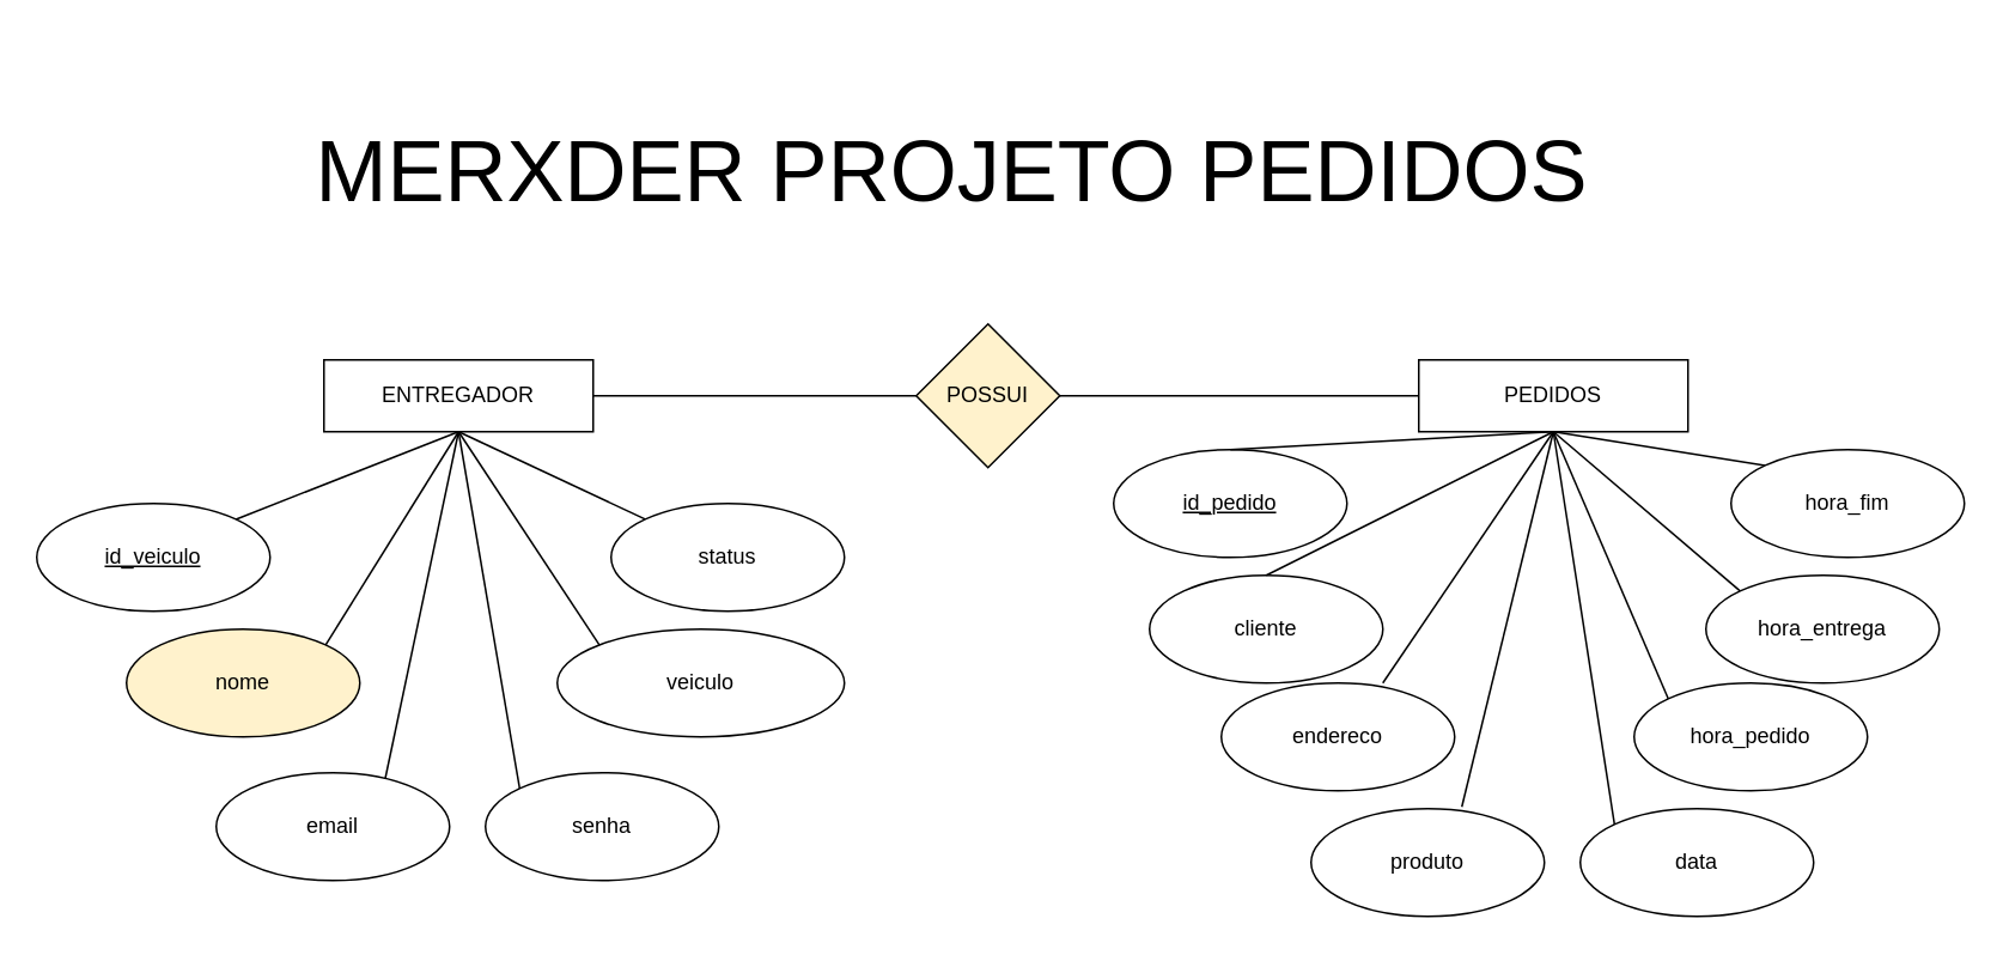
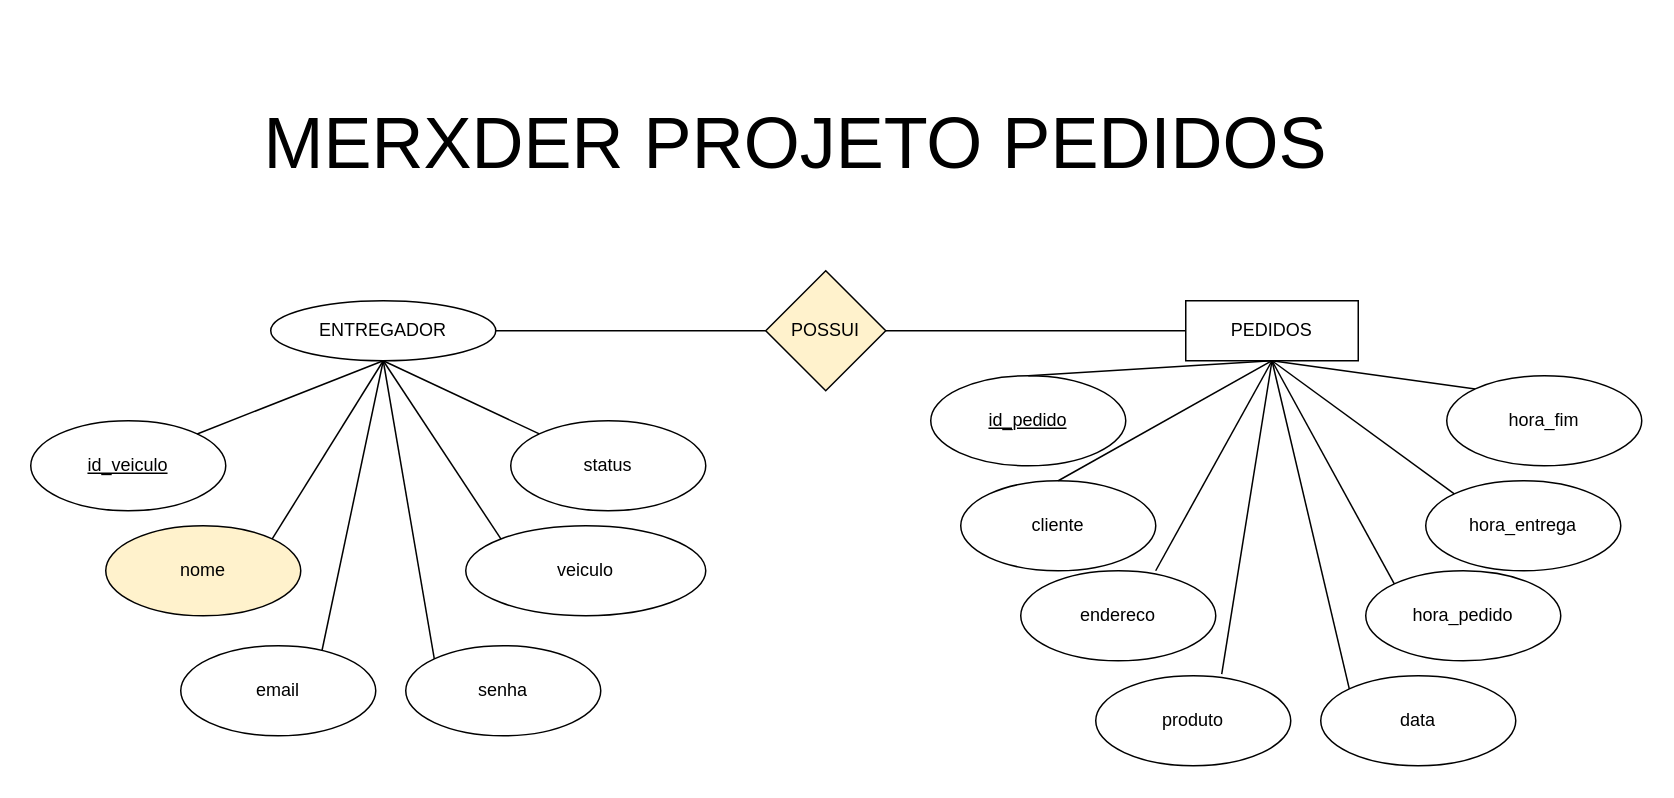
  <mxCell id="0" />
  <mxCell id="1" parent="0" />
- <mxCell id="2" value="ENTREGADOR" style="rounded=0;whiteSpace=wrap;html=1;" vertex="1" parent="1"><mxGeometry x="180" y="200" width="150" height="40" as="geometry" /></mxCell>
+ <mxCell id="2" value="ENTREGADOR" style="ellipse;whiteSpace=wrap;html=1;" vertex="1" parent="1"><mxGeometry x="180" y="200" width="150" height="40" as="geometry" /></mxCell>
  <mxCell id="3" value="cliente" style="ellipse;whiteSpace=wrap;html=1;" vertex="1" parent="1"><mxGeometry x="640" y="320" width="130" height="60" as="geometry" /></mxCell>
  <mxCell id="4" value="POSSUI" style="rhombus;whiteSpace=wrap;html=1;fillColor=#fff2cc;" vertex="1" parent="1"><mxGeometry x="510" y="180" width="80" height="80" as="geometry" /></mxCell>
- <mxCell id="5" value="PEDIDOS" style="rounded=0;whiteSpace=wrap;html=1;" vertex="1" parent="1"><mxGeometry x="790" y="200" width="150" height="40" as="geometry" /></mxCell>
+ <mxCell id="5" value="PEDIDOS" style="rounded=0;whiteSpace=wrap;html=1;" vertex="1" parent="1"><mxGeometry x="790" y="200" width="115" height="40" as="geometry" /></mxCell>
  <mxCell id="6" value="" style="endArrow=none;html=1;rounded=0;entryX=0;entryY=0.5;entryDx=0;entryDy=0;exitX=1;exitY=0.5;exitDx=0;exitDy=0;" edge="1" parent="1" source="2" target="4"><mxGeometry width="50" height="50" relative="1" as="geometry"><mxPoint x="780" y="325" as="sourcePoint" /><mxPoint x="830" y="275" as="targetPoint" /></mxGeometry></mxCell>
  <mxCell id="7" value="" style="endArrow=none;html=1;rounded=0;entryX=1;entryY=0.5;entryDx=0;entryDy=0;exitX=0;exitY=0.5;exitDx=0;exitDy=0;" edge="1" parent="1" source="5" target="4"><mxGeometry width="50" height="50" relative="1" as="geometry"><mxPoint x="790" y="335" as="sourcePoint" /><mxPoint x="840" y="285" as="targetPoint" /></mxGeometry></mxCell>
  <mxCell id="8" value="" style="endArrow=none;html=1;rounded=0;entryX=0.5;entryY=1;entryDx=0;entryDy=0;exitX=0;exitY=0;exitDx=0;exitDy=0;" edge="1" parent="1" source="15" target="2"><mxGeometry width="50" height="50" relative="1" as="geometry"><mxPoint x="800" y="345" as="sourcePoint" /><mxPoint x="850" y="295" as="targetPoint" /></mxGeometry></mxCell>
  <mxCell id="9" value="" style="endArrow=none;html=1;rounded=0;entryX=0.5;entryY=1;entryDx=0;entryDy=0;exitX=0.723;exitY=0.067;exitDx=0;exitDy=0;exitPerimeter=0;" edge="1" parent="1" source="14" target="2"><mxGeometry width="50" height="50" relative="1" as="geometry"><mxPoint x="810" y="355" as="sourcePoint" /><mxPoint x="860" y="305" as="targetPoint" /></mxGeometry></mxCell>
  <mxCell id="10" value="&lt;u&gt;id_pedido&lt;/u&gt;" style="ellipse;whiteSpace=wrap;html=1;" vertex="1" parent="1"><mxGeometry x="620" y="250" width="130" height="60" as="geometry" /></mxCell>
  <mxCell id="11" value="nome" style="ellipse;whiteSpace=wrap;html=1;fillColor=#fff2cc;" vertex="1" parent="1"><mxGeometry x="70" y="350" width="130" height="60" as="geometry" /></mxCell>
  <mxCell id="12" value="&lt;u&gt;id_veiculo&lt;/u&gt;" style="ellipse;whiteSpace=wrap;html=1;" vertex="1" parent="1"><mxGeometry x="20" y="280" width="130" height="60" as="geometry" /></mxCell>
  <mxCell id="13" value="senha" style="ellipse;whiteSpace=wrap;html=1;" vertex="1" parent="1"><mxGeometry x="270" y="430" width="130" height="60" as="geometry" /></mxCell>
  <mxCell id="14" value="email" style="ellipse;whiteSpace=wrap;html=1;" vertex="1" parent="1"><mxGeometry x="120" y="430" width="130" height="60" as="geometry" /></mxCell>
  <mxCell id="15" value="status" style="ellipse;whiteSpace=wrap;html=1;" vertex="1" parent="1"><mxGeometry x="340" y="280" width="130" height="60" as="geometry" /></mxCell>
  <mxCell id="16" value="veiculo" style="ellipse;whiteSpace=wrap;html=1;" vertex="1" parent="1"><mxGeometry x="310" y="350" width="160" height="60" as="geometry" /></mxCell>
  <mxCell id="17" value="endereco" style="ellipse;whiteSpace=wrap;html=1;" vertex="1" parent="1"><mxGeometry x="680" y="380" width="130" height="60" as="geometry" /></mxCell>
  <mxCell id="18" value="" style="endArrow=none;html=1;rounded=0;entryX=0.5;entryY=1;entryDx=0;entryDy=0;exitX=1;exitY=0;exitDx=0;exitDy=0;" edge="1" parent="1" source="11" target="2"><mxGeometry width="50" height="50" relative="1" as="geometry"><mxPoint x="820" y="365" as="sourcePoint" /><mxPoint x="870" y="315" as="targetPoint" /></mxGeometry></mxCell>
  <mxCell id="19" value="" style="endArrow=none;html=1;rounded=0;entryX=0.5;entryY=1;entryDx=0;entryDy=0;exitX=1;exitY=0;exitDx=0;exitDy=0;" edge="1" parent="1" source="12" target="2"><mxGeometry width="50" height="50" relative="1" as="geometry"><mxPoint x="830" y="375" as="sourcePoint" /><mxPoint x="880" y="325" as="targetPoint" /></mxGeometry></mxCell>
  <mxCell id="20" value="" style="endArrow=none;html=1;rounded=0;entryX=0.5;entryY=1;entryDx=0;entryDy=0;exitX=0.5;exitY=0;exitDx=0;exitDy=0;" edge="1" parent="1" source="10" target="5"><mxGeometry width="50" height="50" relative="1" as="geometry"><mxPoint x="840" y="385" as="sourcePoint" /><mxPoint x="890" y="335" as="targetPoint" /></mxGeometry></mxCell>
  <mxCell id="21" value="" style="endArrow=none;html=1;rounded=0;entryX=0.5;entryY=1;entryDx=0;entryDy=0;exitX=0.5;exitY=0;exitDx=0;exitDy=0;" edge="1" parent="1" source="3" target="5"><mxGeometry width="50" height="50" relative="1" as="geometry"><mxPoint x="850" y="395" as="sourcePoint" /><mxPoint x="900" y="345" as="targetPoint" /></mxGeometry></mxCell>
  <mxCell id="22" value="" style="endArrow=none;html=1;rounded=0;entryX=0;entryY=0;entryDx=0;entryDy=0;exitX=0.5;exitY=1;exitDx=0;exitDy=0;" edge="1" parent="1" source="2" target="16"><mxGeometry width="50" height="50" relative="1" as="geometry"><mxPoint x="147" y="110" as="sourcePoint" /><mxPoint x="190" y="230" as="targetPoint" /></mxGeometry></mxCell>
  <mxCell id="23" value="" style="endArrow=none;html=1;rounded=0;entryX=0.5;entryY=1;entryDx=0;entryDy=0;exitX=0;exitY=0;exitDx=0;exitDy=0;" edge="1" parent="1" source="13" target="2"><mxGeometry width="50" height="50" relative="1" as="geometry"><mxPoint x="157" y="120" as="sourcePoint" /><mxPoint x="200" y="240" as="targetPoint" /></mxGeometry></mxCell>
  <mxCell id="24" value="&lt;font style=&quot;font-size: 48px;&quot;&gt;MERXDER PROJETO PEDIDOS&lt;/font&gt;" style="text;html=1;strokeColor=none;fillColor=none;align=center;verticalAlign=middle;whiteSpace=wrap;rounded=0;" vertex="1" parent="1"><mxGeometry x="130" y="20" width="800" height="150" as="geometry" /></mxCell>
  <mxCell id="25" value="" style="endArrow=none;html=1;rounded=0;entryX=0.5;entryY=1;entryDx=0;entryDy=0;exitX=0.692;exitY=0;exitDx=0;exitDy=0;exitPerimeter=0;" edge="1" parent="1" source="17" target="5"><mxGeometry width="50" height="50" relative="1" as="geometry"><mxPoint x="860" y="405" as="sourcePoint" /><mxPoint x="910" y="355" as="targetPoint" /></mxGeometry></mxCell>
  <mxCell id="26" value="" style="endArrow=none;html=1;rounded=0;entryX=0.5;entryY=1;entryDx=0;entryDy=0;exitX=0;exitY=0;exitDx=0;exitDy=0;" edge="1" parent="1" source="33" target="5"><mxGeometry width="50" height="50" relative="1" as="geometry"><mxPoint x="1110" y="250" as="sourcePoint" /><mxPoint x="1160" y="200" as="targetPoint" /></mxGeometry></mxCell>
  <mxCell id="27" value="" style="endArrow=none;html=1;rounded=0;entryX=0.5;entryY=1;entryDx=0;entryDy=0;exitX=0;exitY=0;exitDx=0;exitDy=0;" edge="1" parent="1" source="31" target="5"><mxGeometry width="50" height="50" relative="1" as="geometry"><mxPoint x="1130" y="430" as="sourcePoint" /><mxPoint x="1180" y="380" as="targetPoint" /></mxGeometry></mxCell>
  <mxCell id="28" value="" style="endArrow=none;html=1;rounded=0;entryX=0.5;entryY=1;entryDx=0;entryDy=0;exitX=0;exitY=0;exitDx=0;exitDy=0;" edge="1" parent="1" source="32" target="5"><mxGeometry width="50" height="50" relative="1" as="geometry"><mxPoint x="1080" y="410" as="sourcePoint" /><mxPoint x="1130" y="360" as="targetPoint" /></mxGeometry></mxCell>
  <mxCell id="29" value="" style="endArrow=none;html=1;rounded=0;entryX=0.5;entryY=1;entryDx=0;entryDy=0;exitX=0;exitY=0;exitDx=0;exitDy=0;" edge="1" parent="1" source="34" target="5"><mxGeometry width="50" height="50" relative="1" as="geometry"><mxPoint x="1040" y="490" as="sourcePoint" /><mxPoint x="1090" y="440" as="targetPoint" /></mxGeometry></mxCell>
  <mxCell id="30" value="" style="endArrow=none;html=1;rounded=0;entryX=0.5;entryY=1;entryDx=0;entryDy=0;exitX=0.646;exitY=-0.017;exitDx=0;exitDy=0;exitPerimeter=0;" edge="1" parent="1" source="35" target="5"><mxGeometry width="50" height="50" relative="1" as="geometry"><mxPoint x="940" y="520" as="sourcePoint" /><mxPoint x="990" y="470" as="targetPoint" /></mxGeometry></mxCell>
  <mxCell id="31" value="hora_fim" style="ellipse;whiteSpace=wrap;html=1;" vertex="1" parent="1"><mxGeometry x="964" y="250" width="130" height="60" as="geometry" /></mxCell>
  <mxCell id="32" value="hora_entrega" style="ellipse;whiteSpace=wrap;html=1;" vertex="1" parent="1"><mxGeometry x="950" y="320" width="130" height="60" as="geometry" /></mxCell>
  <mxCell id="33" value="data" style="ellipse;whiteSpace=wrap;html=1;" vertex="1" parent="1"><mxGeometry x="880" y="450" width="130" height="60" as="geometry" /></mxCell>
  <mxCell id="34" value="hora_pedido" style="ellipse;whiteSpace=wrap;html=1;" vertex="1" parent="1"><mxGeometry x="910" y="380" width="130" height="60" as="geometry" /></mxCell>
  <mxCell id="35" value="produto" style="ellipse;whiteSpace=wrap;html=1;" vertex="1" parent="1"><mxGeometry x="730" y="450" width="130" height="60" as="geometry" /></mxCell>
